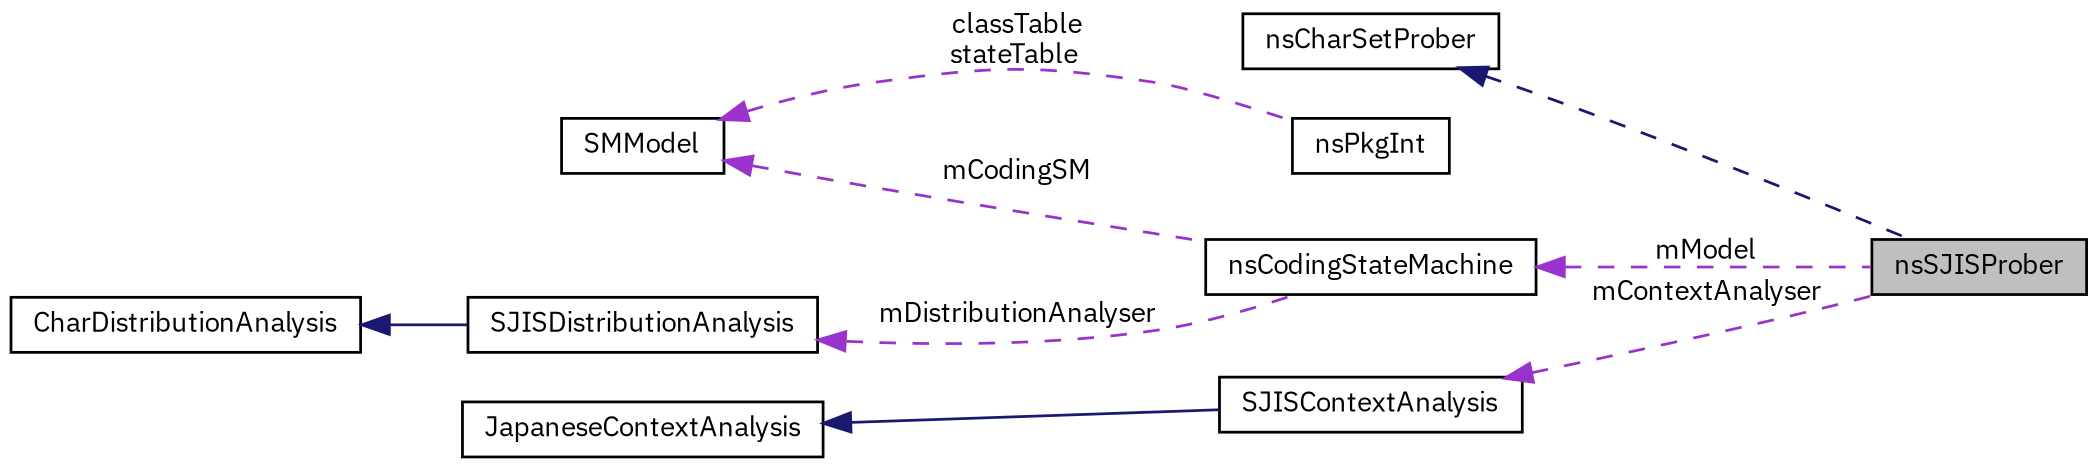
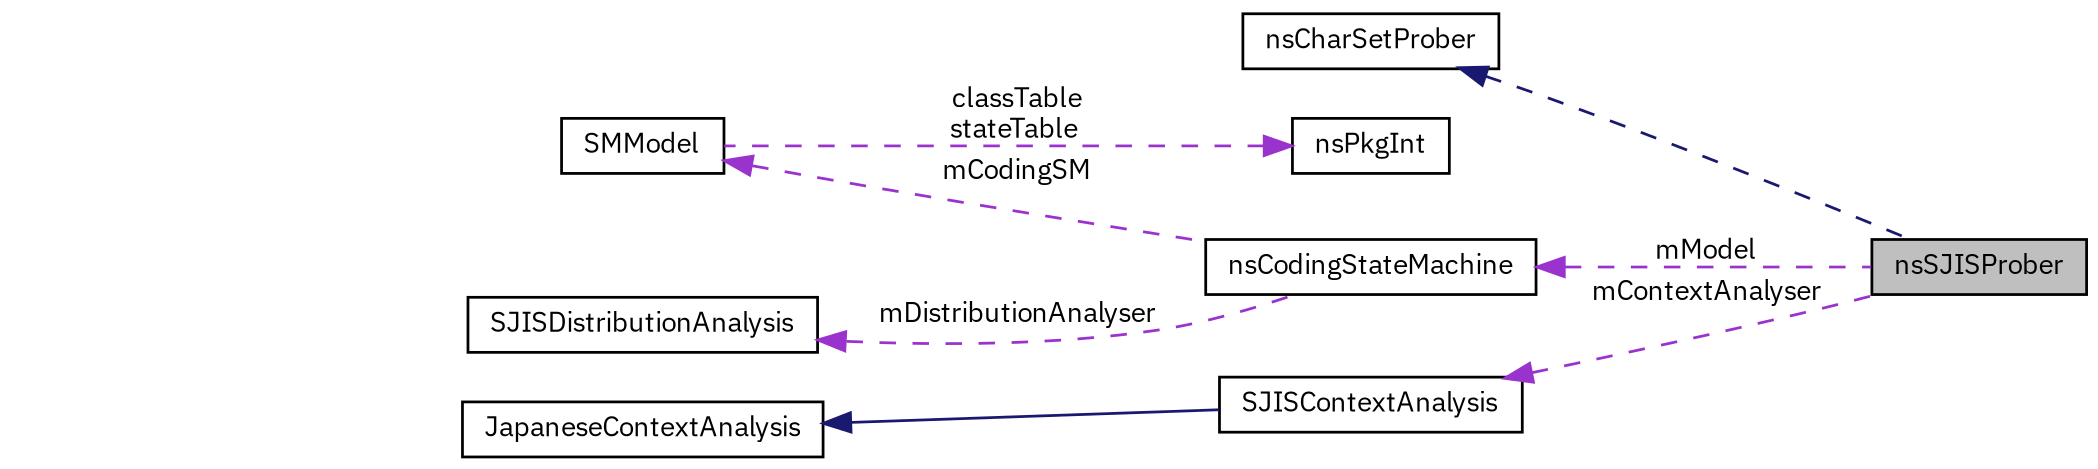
  digraph {
    fontname="IBM Plex Sans"
    rankdir=LR
    node [color=black fillcolor=white fontname="IBM Plex Sans" fontsize=10 shape=record style=filled]
    edge [color=darkorchid3 dir=back fontname="IBM Plex Sans" fontsize=10 labelfontname=Helvetica labelfontsize=10 style=dashed]
    n1 [fillcolor=grey75 fontcolor=black height=0.2 label=nsSJISProber width=0.4]
    n2 [height=0.2 label=nsCharSetProber width=0.4]
    n3 [height=0.2 label=nsCodingStateMachine width=0.4]
    n4 [height=0.2 label=SMModel width=0.4]
    n5 [height=0.2 label=nsPkgInt width=0.4]
    n6 [height=0.2 label=SJISDistributionAnalysis width=0.4]
-   n7 [height=0.2 label=CharDistributionAnalysis width=0.4]
    n8 [height=0.2 label=SJISContextAnalysis width=0.4]
    n9 [height=0.2 label=JapaneseContextAnalysis width=0.4]
    n2 -> n1 [color=midnightblue]
    n3 -> n1 [label=" mModel"]
    n4 -> n3 [label=" mCodingSM"]
-   n4 -> n5 [label=" classTable\nstateTable"]
+   n5 -> n4 [label=" classTable\nstateTable"]
    n6 -> n3 [label=" mDistributionAnalyser"]
-   n7 -> n6 [color=midnightblue style=solid]
    n8 -> n1 [label=" mContextAnalyser"]
    n9 -> n8 [color=midnightblue style=solid]
  }
